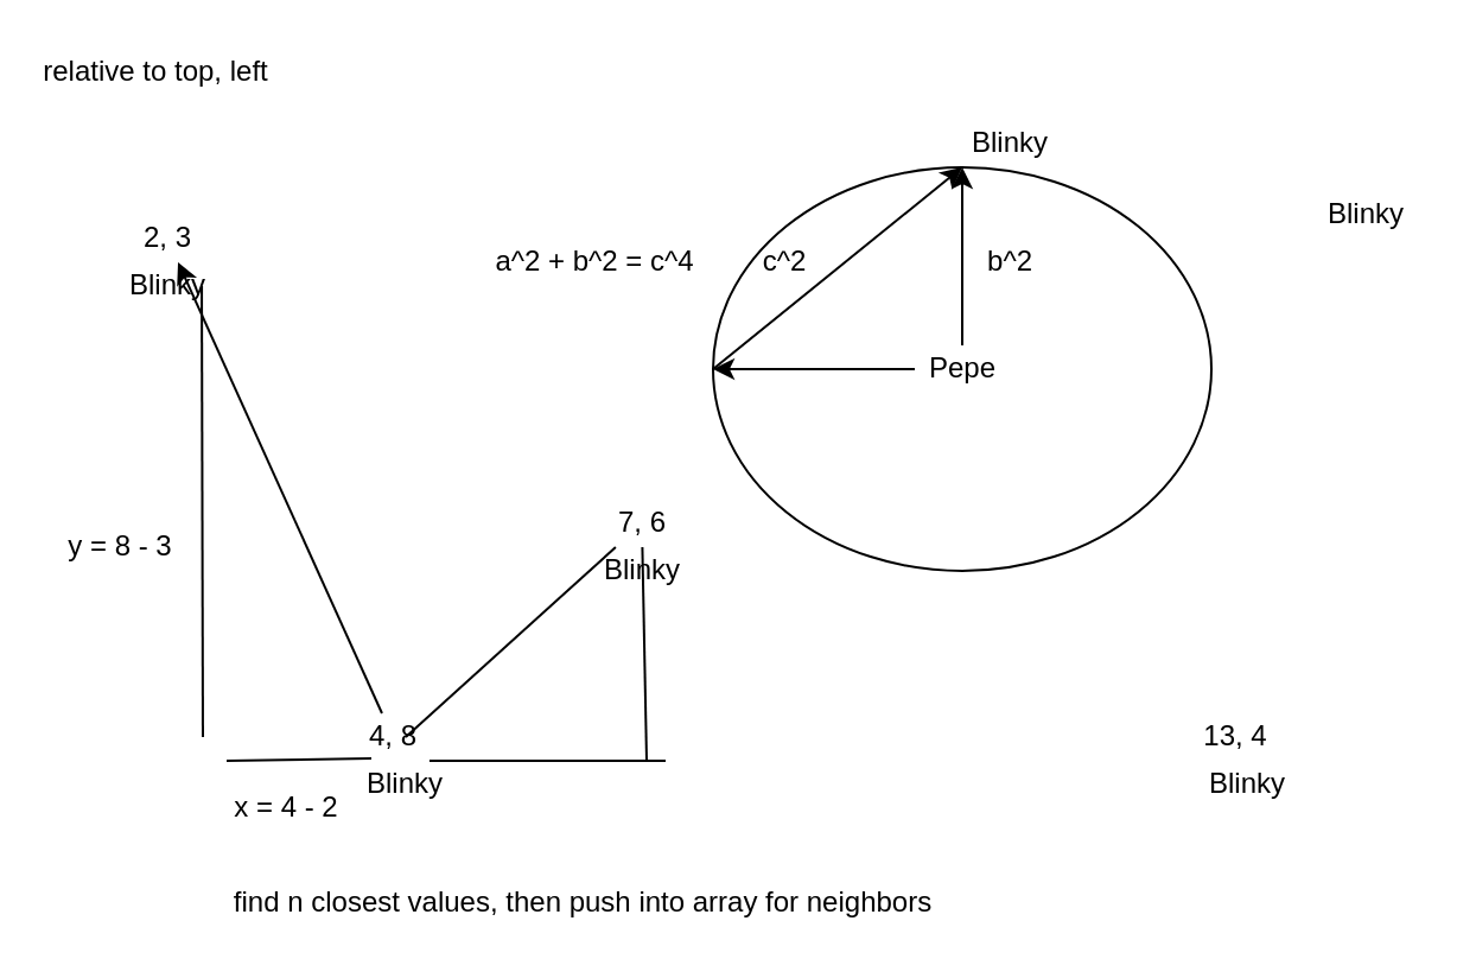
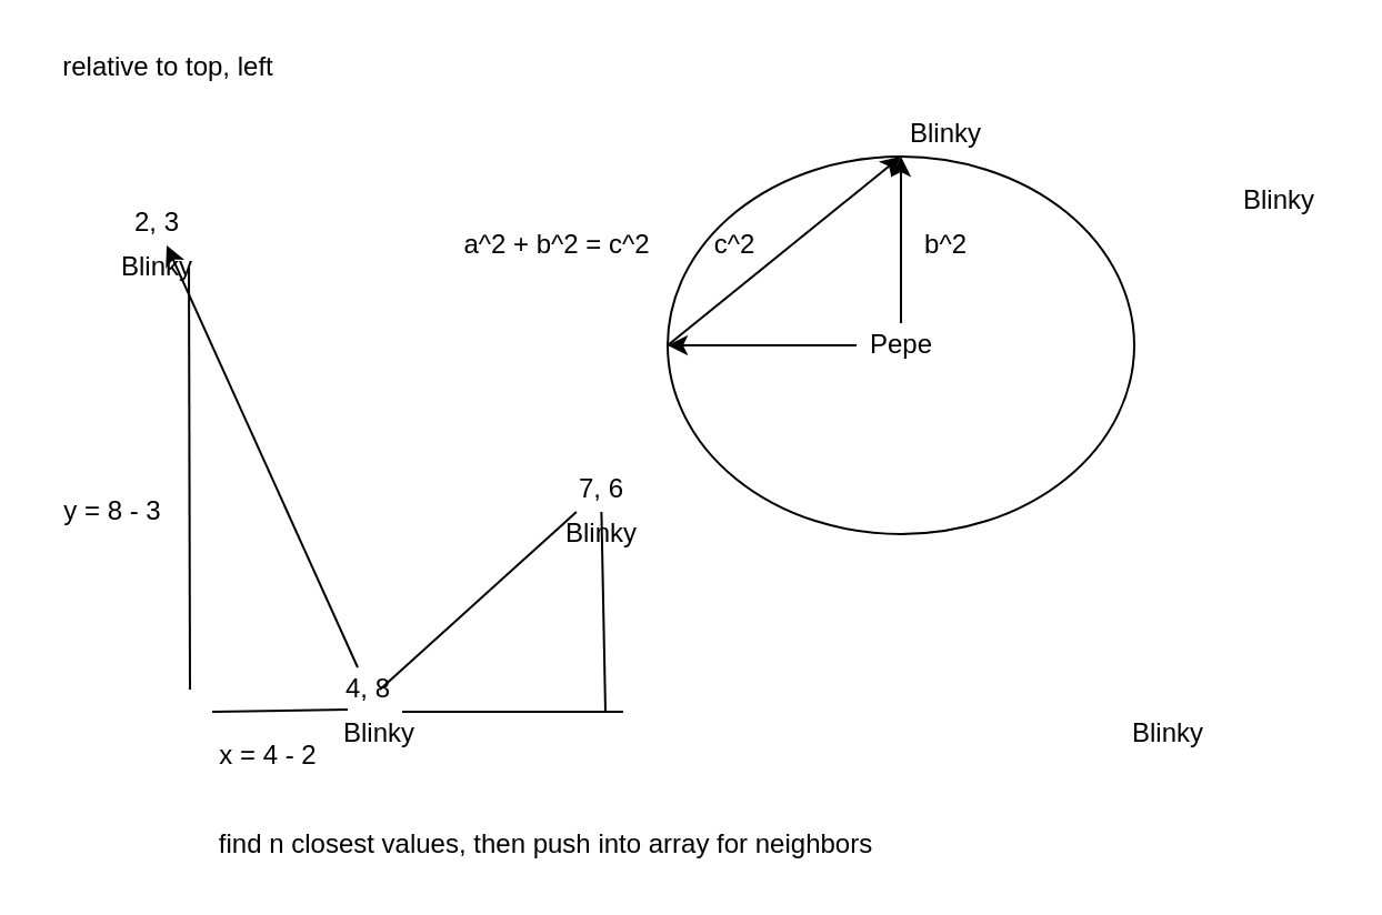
  <mxCell id="0" />
  <mxCell id="1" parent="0" />
  <mxCell id="2" value="" style="ellipse;whiteSpace=wrap;html=1;" parent="1" vertex="1"><mxGeometry x="300" y="70" width="210" height="170" as="geometry" /></mxCell>
  <mxCell id="3" value="" style="edgeStyle=none;rounded=0;orthogonalLoop=1;jettySize=auto;html=1;entryX=0.5;entryY=0;entryDx=0;entryDy=0;" parent="1" source="5" edge="1" target="2"><mxGeometry relative="1" as="geometry"><mxPoint x="412.24" y="136.301" as="targetPoint" /></mxGeometry></mxCell>
  <mxCell id="4" value="" style="edgeStyle=none;rounded=0;orthogonalLoop=1;jettySize=auto;html=1;entryX=0;entryY=0.5;entryDx=0;entryDy=0;" parent="1" source="5" target="2" edge="1"><mxGeometry relative="1" as="geometry"><mxPoint x="345" y="155" as="targetPoint" /></mxGeometry></mxCell>
  <mxCell id="5" value="Pepe" style="text;html=1;resizable=0;autosize=1;align=center;verticalAlign=middle;points=[];fillColor=none;strokeColor=none;rounded=0;" parent="1" vertex="1"><mxGeometry x="385" y="145" width="40" height="20" as="geometry" /></mxCell>
  <mxCell id="6" style="edgeStyle=none;rounded=0;orthogonalLoop=1;jettySize=auto;html=1;exitX=0;exitY=0.5;exitDx=0;exitDy=0;entryX=0.5;entryY=0;entryDx=0;entryDy=0;" edge="1" parent="1" source="2" target="2"><mxGeometry relative="1" as="geometry" /></mxCell>
  <mxCell id="7" value="b^2" style="text;html=1;resizable=0;autosize=1;align=center;verticalAlign=middle;points=[];fillColor=none;strokeColor=none;rounded=0;" vertex="1" parent="1"><mxGeometry x="410" y="100" width="30" height="20" as="geometry" /></mxCell>
  <mxCell id="8" value="c^2" style="text;html=1;resizable=0;autosize=1;align=center;verticalAlign=middle;points=[];fillColor=none;strokeColor=none;rounded=0;" vertex="1" parent="1"><mxGeometry x="315" y="100" width="30" height="20" as="geometry" /></mxCell>
- <mxCell id="9" value="a^2 + b^2 = c^4" style="text;html=1;resizable=0;autosize=1;align=center;verticalAlign=middle;points=[];fillColor=none;strokeColor=none;rounded=0;" vertex="1" parent="1"><mxGeometry x="200" y="100" width="100" height="20" as="geometry" /></mxCell>
+ <mxCell id="9" value="a^2 + b^2 = c^2" style="text;html=1;resizable=0;autosize=1;align=center;verticalAlign=middle;points=[];fillColor=none;strokeColor=none;rounded=0;" vertex="1" parent="1"><mxGeometry x="200" y="100" width="100" height="20" as="geometry" /></mxCell>
  <mxCell id="10" value="Blinky" style="text;html=1;resizable=0;autosize=1;align=center;verticalAlign=middle;points=[];fillColor=none;strokeColor=none;rounded=0;" vertex="1" parent="1"><mxGeometry x="400" y="50" width="50" height="20" as="geometry" /></mxCell>
  <mxCell id="11" value="Blinky" style="text;html=1;resizable=0;autosize=1;align=center;verticalAlign=middle;points=[];fillColor=none;strokeColor=none;rounded=0;" vertex="1" parent="1"><mxGeometry x="550" y="80" width="50" height="20" as="geometry" /></mxCell>
- <mxCell id="12" value="relative to top, left" style="text;html=1;resizable=0;autosize=1;align=center;verticalAlign=middle;points=[];fillColor=none;strokeColor=none;rounded=0;" vertex="1" parent="1"><mxGeometry x="10" y="20" width="110" height="20" as="geometry" /></mxCell>
+ <mxCell id="12" value="relative to top, left" style="text;html=1;resizable=0;autosize=1;align=center;verticalAlign=middle;points=[];fillColor=none;strokeColor=none;rounded=0;" vertex="1" parent="1"><mxGeometry x="20" y="20" width="110" height="20" as="geometry" /></mxCell>
  <mxCell id="13" value="Blinky" style="text;html=1;resizable=0;autosize=1;align=center;verticalAlign=middle;points=[];fillColor=none;strokeColor=none;rounded=0;" vertex="1" parent="1"><mxGeometry x="145" y="320" width="50" height="20" as="geometry" /></mxCell>
  <mxCell id="14" value="Blinky" style="text;html=1;resizable=0;autosize=1;align=center;verticalAlign=middle;points=[];fillColor=none;strokeColor=none;rounded=0;" vertex="1" parent="1"><mxGeometry x="245" y="230" width="50" height="20" as="geometry" /></mxCell>
  <mxCell id="15" value="Blinky" style="text;html=1;resizable=0;autosize=1;align=center;verticalAlign=middle;points=[];fillColor=none;strokeColor=none;rounded=0;" vertex="1" parent="1"><mxGeometry x="45" y="110" width="50" height="20" as="geometry" /></mxCell>
  <mxCell id="16" value="Blinky" style="text;html=1;resizable=0;autosize=1;align=center;verticalAlign=middle;points=[];fillColor=none;strokeColor=none;rounded=0;" vertex="1" parent="1"><mxGeometry x="500" y="320" width="50" height="20" as="geometry" /></mxCell>
  <mxCell id="17" value="2, 3" style="text;html=1;resizable=0;autosize=1;align=center;verticalAlign=middle;points=[];fillColor=none;strokeColor=none;rounded=0;" vertex="1" parent="1"><mxGeometry x="50" y="90" width="40" height="20" as="geometry" /></mxCell>
  <mxCell id="18" value="4, 8" style="text;html=1;resizable=0;autosize=1;align=center;verticalAlign=middle;points=[];fillColor=none;strokeColor=none;rounded=0;" vertex="1" parent="1"><mxGeometry x="145" y="300" width="40" height="20" as="geometry" /></mxCell>
- <mxCell id="19" value="13, 4" style="text;html=1;resizable=0;autosize=1;align=center;verticalAlign=middle;points=[];fillColor=none;strokeColor=none;rounded=0;" vertex="1" parent="1"><mxGeometry x="500" y="300" width="40" height="20" as="geometry" /></mxCell>
  <mxCell id="20" value="" style="endArrow=classic;html=1;" edge="1" parent="1" source="18" target="17"><mxGeometry width="50" height="50" relative="1" as="geometry"><mxPoint x="490" y="370" as="sourcePoint" /><mxPoint x="540" y="320" as="targetPoint" /><Array as="points" /></mxGeometry></mxCell>
  <mxCell id="21" value="" style="endArrow=none;html=1;" edge="1" parent="1"><mxGeometry width="50" height="50" relative="1" as="geometry"><mxPoint x="85" y="310" as="sourcePoint" /><mxPoint x="84.524" y="120" as="targetPoint" /><Array as="points" /></mxGeometry></mxCell>
  <mxCell id="22" value="" style="endArrow=none;html=1;entryX=0.275;entryY=0.95;entryDx=0;entryDy=0;entryPerimeter=0;" edge="1" parent="1" target="18"><mxGeometry width="50" height="50" relative="1" as="geometry"><mxPoint x="95" y="320" as="sourcePoint" /><mxPoint x="94.524" y="130" as="targetPoint" /><Array as="points" /></mxGeometry></mxCell>
  <mxCell id="23" value="x = 4 - 2" style="text;html=1;resizable=0;autosize=1;align=center;verticalAlign=middle;points=[];fillColor=none;strokeColor=none;rounded=0;" vertex="1" parent="1"><mxGeometry x="90" y="330" width="60" height="20" as="geometry" /></mxCell>
  <mxCell id="24" value="y = 8 - 3" style="text;html=1;resizable=0;autosize=1;align=center;verticalAlign=middle;points=[];fillColor=none;strokeColor=none;rounded=0;" vertex="1" parent="1"><mxGeometry x="20" y="220" width="60" height="20" as="geometry" /></mxCell>
  <mxCell id="25" value="find n closest values, then push into array for neighbors" style="text;html=1;resizable=0;autosize=1;align=center;verticalAlign=middle;points=[];fillColor=none;strokeColor=none;rounded=0;" vertex="1" parent="1"><mxGeometry x="90" y="370" width="310" height="20" as="geometry" /></mxCell>
  <mxCell id="26" value="7, 6" style="text;html=1;resizable=0;autosize=1;align=center;verticalAlign=middle;points=[];fillColor=none;strokeColor=none;rounded=0;" vertex="1" parent="1"><mxGeometry x="250" y="210" width="40" height="20" as="geometry" /></mxCell>
  <mxCell id="27" value="" style="endArrow=none;html=1;" edge="1" parent="1" target="26"><mxGeometry width="50" height="50" relative="1" as="geometry"><mxPoint x="170.476" y="310" as="sourcePoint" /><mxPoint x="84.524" y="120" as="targetPoint" /><Array as="points" /></mxGeometry></mxCell>
  <mxCell id="28" value="" style="endArrow=none;html=1;" edge="1" parent="1"><mxGeometry width="50" height="50" relative="1" as="geometry"><mxPoint x="180.476" y="320" as="sourcePoint" /><mxPoint x="280" y="320" as="targetPoint" /><Array as="points" /></mxGeometry></mxCell>
  <mxCell id="29" value="" style="endArrow=none;html=1;" edge="1" parent="1" source="26"><mxGeometry width="50" height="50" relative="1" as="geometry"><mxPoint x="190.476" y="330" as="sourcePoint" /><mxPoint x="272" y="320" as="targetPoint" /><Array as="points" /></mxGeometry></mxCell>
